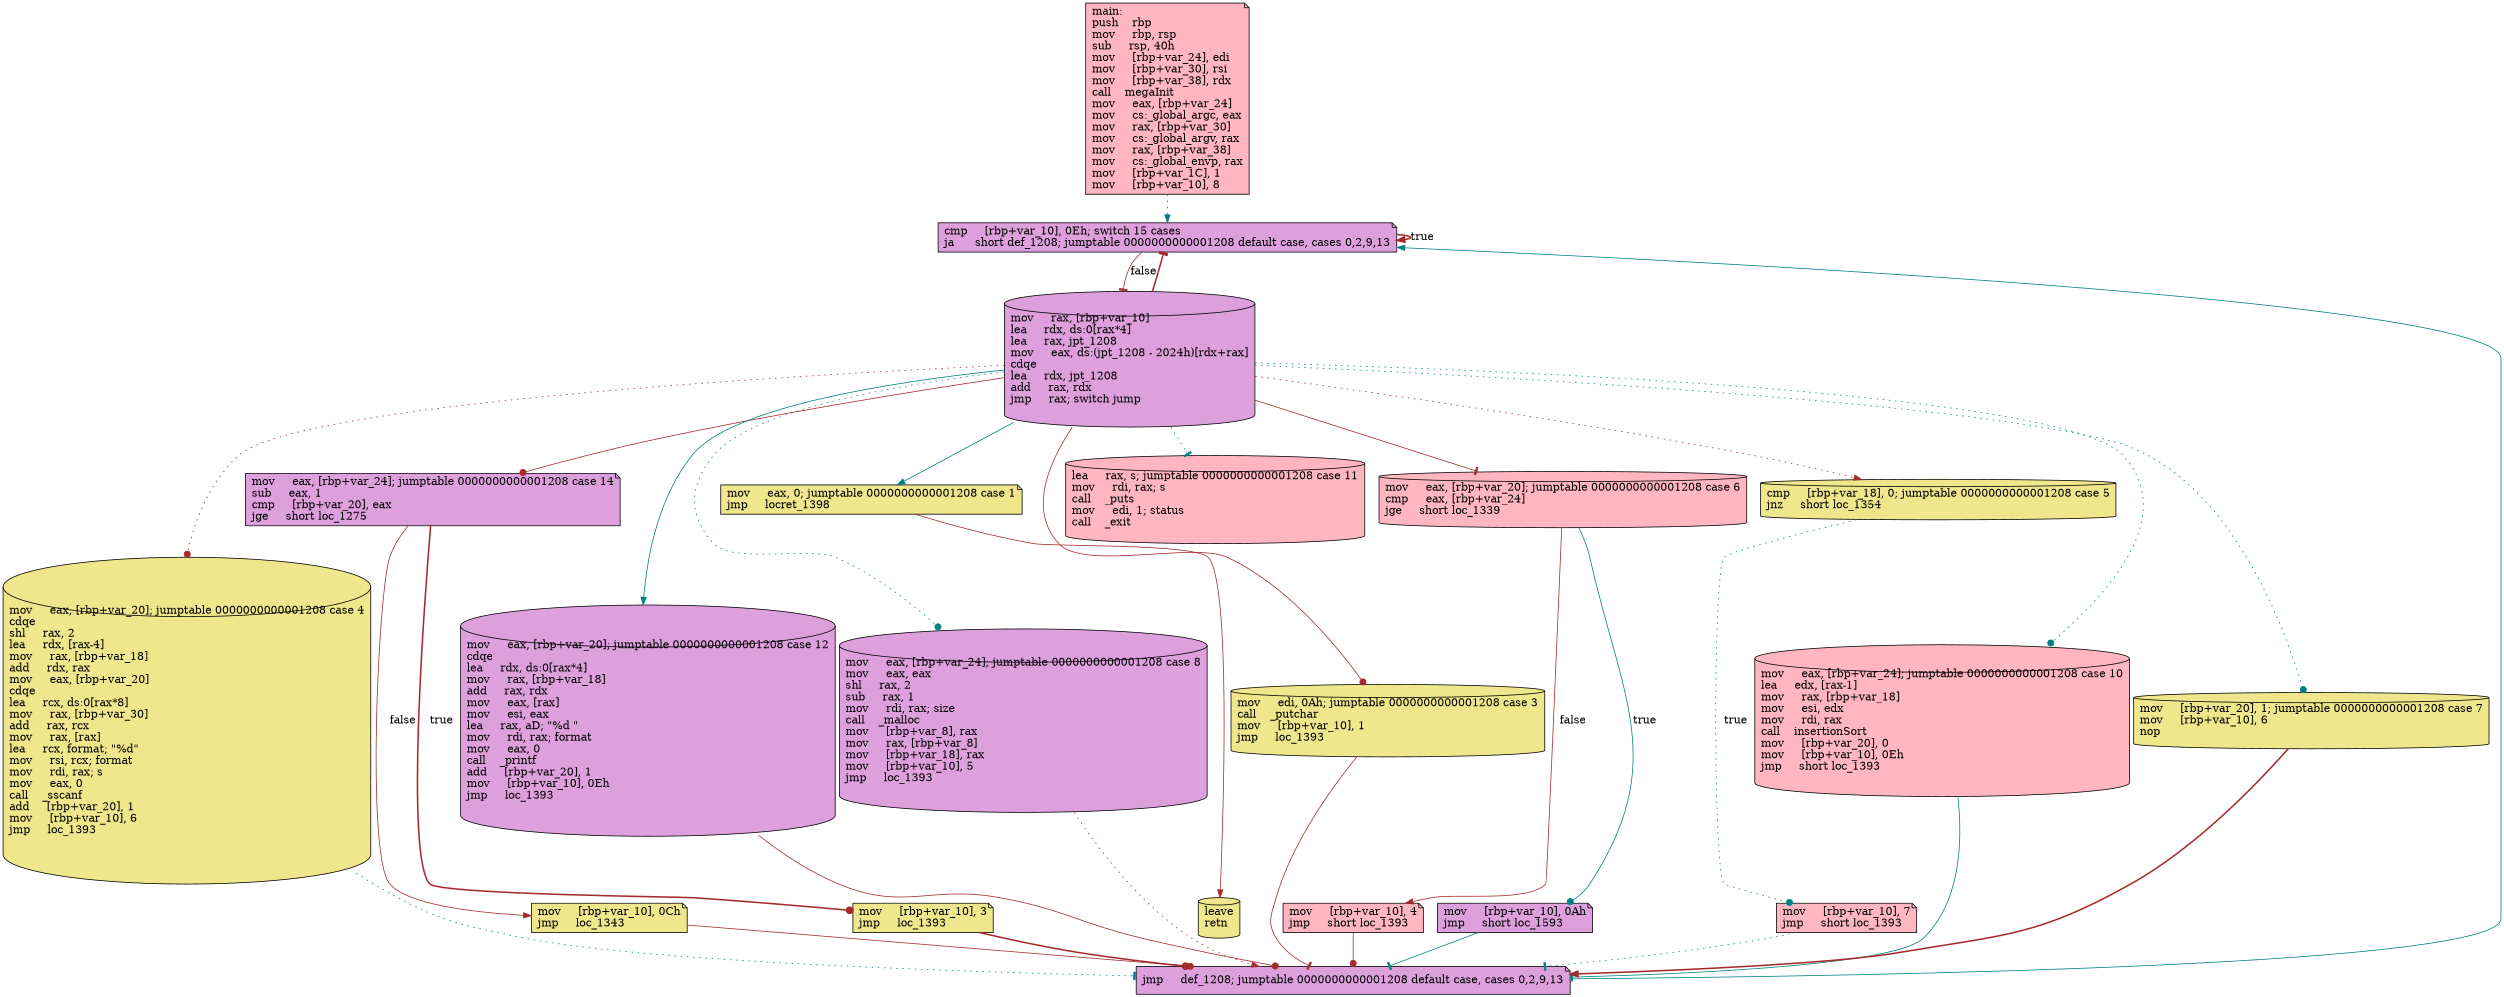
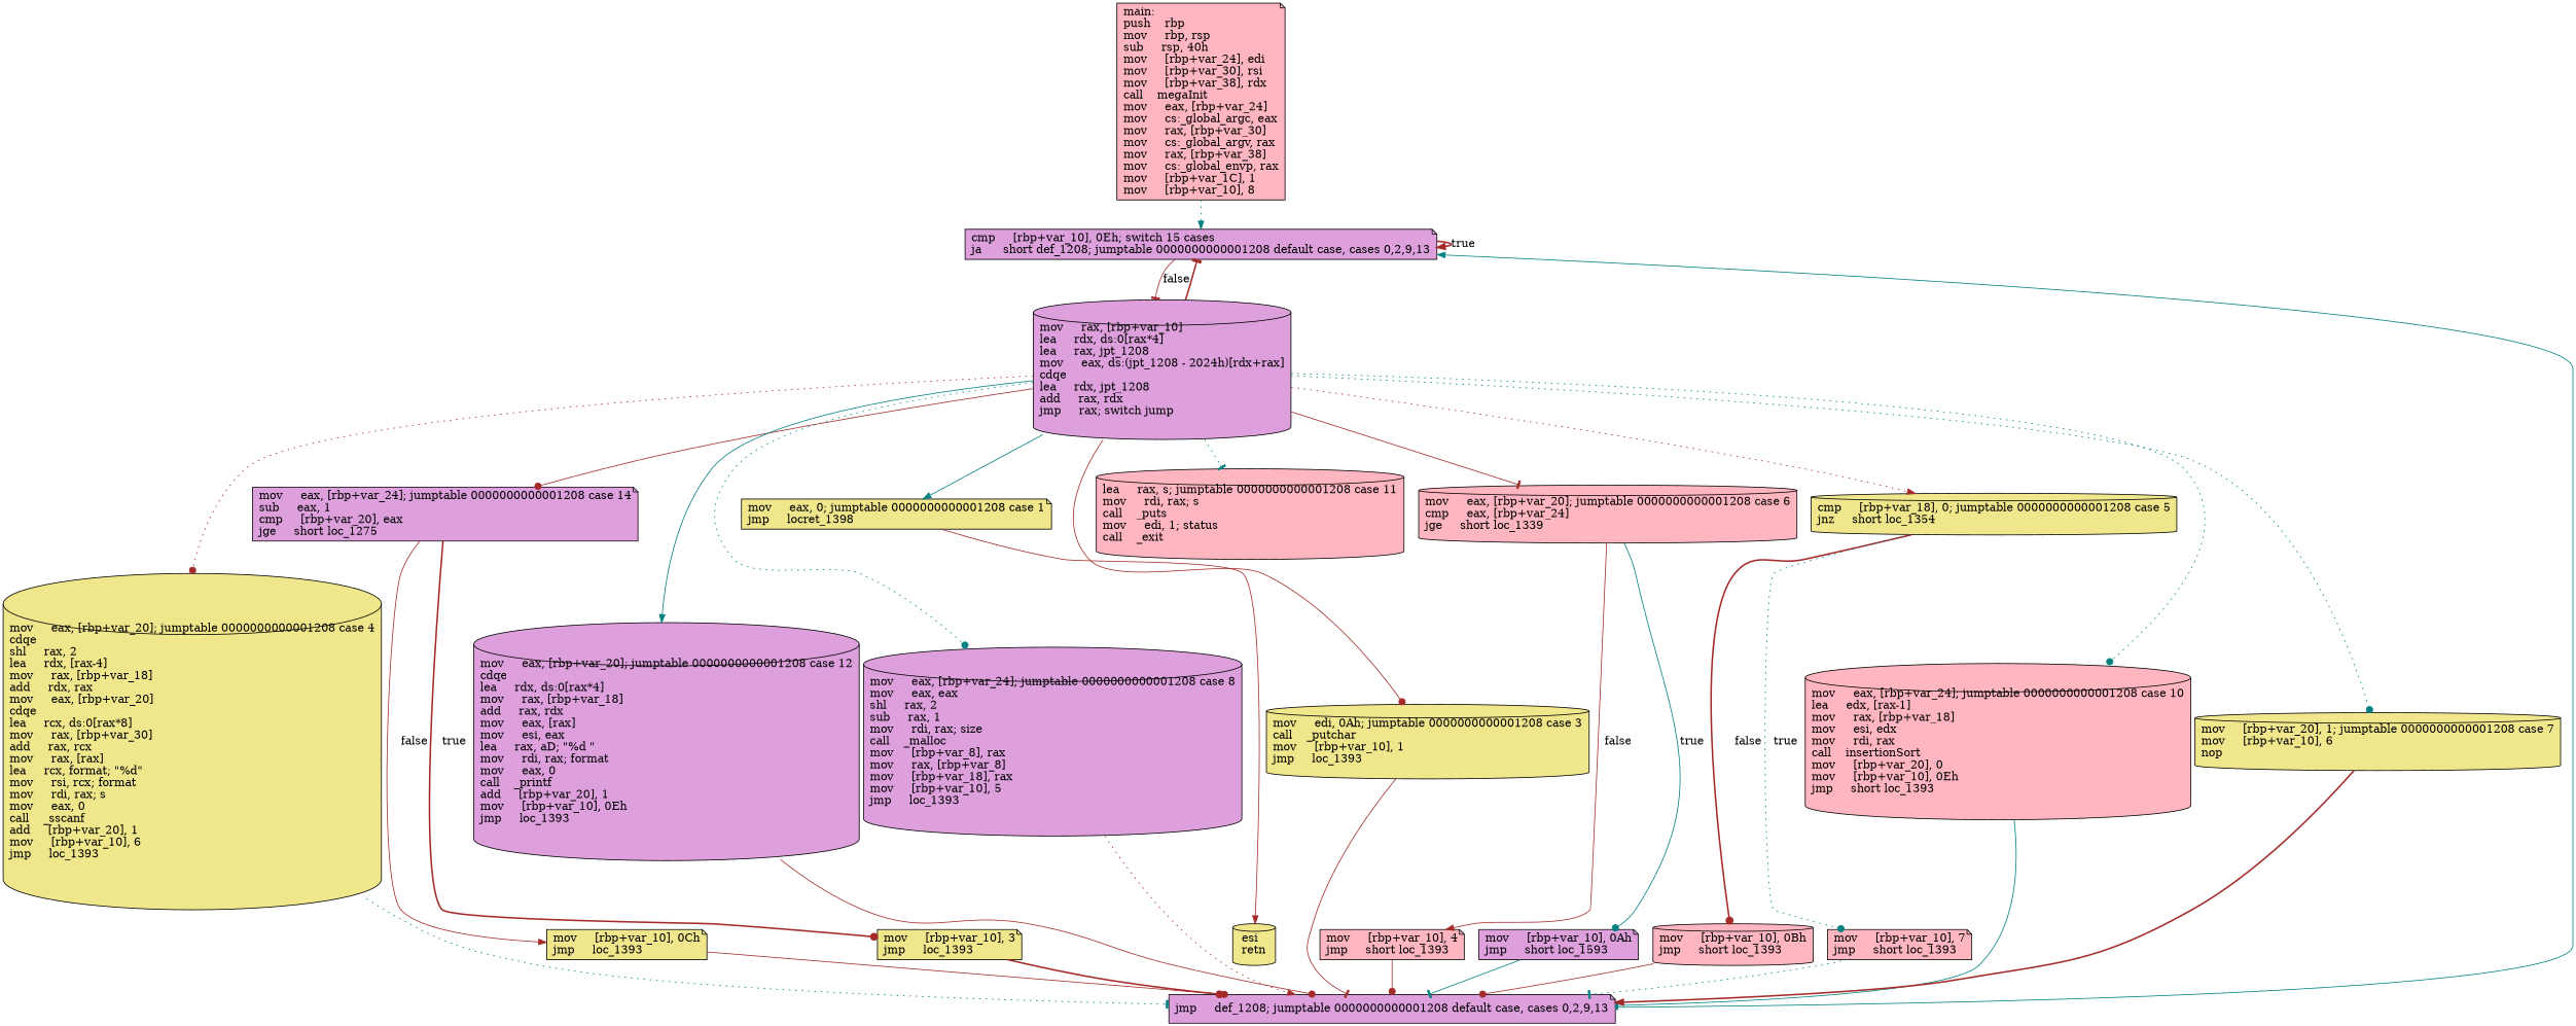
  digraph {
    node [fillcolor=khaki shape=cylinder style=filled]
    edge [arrowhead=dot color=brown style=solid]
    n1 [fillcolor=lightpink label="main:\lpush    rbp\lmov     rbp, rsp\lsub     rsp, 40h\lmov     [rbp+var_24], edi\lmov     [rbp+var_30], rsi\lmov     [rbp+var_38], rdx\lcall    megaInit\lmov     eax, [rbp+var_24]\lmov     cs:_global_argc, eax\lmov     rax, [rbp+var_30]\lmov     cs:_global_argv, rax\lmov     rax, [rbp+var_38]\lmov     cs:_global_envp, rax\lmov     [rbp+var_1C], 1\lmov     [rbp+var_10], 8\l" shape=note]
    n2 [fillcolor=plum label="cmp     [rbp+var_10], 0Eh; switch 15 cases\lja      short def_1208; jumptable 0000000000001208 default case, cases 0,2,9,13\l" shape=note]
    n3 [fillcolor=plum label="mov     rax, [rbp+var_10]\llea     rdx, ds:0[rax*4]\llea     rax, jpt_1208\lmov     eax, ds:(jpt_1208 - 2024h)[rdx+rax]\lcdqe\llea     rdx, jpt_1208\ladd     rax, rdx\ljmp     rax; switch jump\l"]
    n4 [label="mov     eax, [rbp+var_20]; jumptable 0000000000001208 case 4\lcdqe\lshl     rax, 2\llea     rdx, [rax-4]\lmov     rax, [rbp+var_18]\ladd     rdx, rax\lmov     eax, [rbp+var_20]\lcdqe\llea     rcx, ds:0[rax*8]\lmov     rax, [rbp+var_30]\ladd     rax, rcx\lmov     rax, [rax]\llea     rcx, format; \"%d\"\lmov     rsi, rcx; format\lmov     rdi, rax; s\lmov     eax, 0\lcall    _sscanf\ladd     [rbp+var_20], 1\lmov     [rbp+var_10], 6\ljmp     loc_1393\l"]
    n5 [fillcolor=plum label="mov     eax, [rbp+var_24]; jumptable 0000000000001208 case 14\lsub     eax, 1\lcmp     [rbp+var_20], eax\ljge     short loc_1275\l" shape=note]
    n6 [fillcolor=plum label="mov     eax, [rbp+var_20]; jumptable 0000000000001208 case 12\lcdqe\llea     rdx, ds:0[rax*4]\lmov     rax, [rbp+var_18]\ladd     rax, rdx\lmov     eax, [rax]\lmov     esi, eax\llea     rax, aD; \"%d \"\lmov     rdi, rax; format\lmov     eax, 0\lcall    _printf\ladd     [rbp+var_20], 1\lmov     [rbp+var_10], 0Eh\ljmp     loc_1393\l"]
    n7 [fillcolor=plum label="mov     eax, [rbp+var_24]; jumptable 0000000000001208 case 8\lmov     eax, eax\lshl     rax, 2\lsub     rax, 1\lmov     rdi, rax; size\lcall    _malloc\lmov     [rbp+var_8], rax\lmov     rax, [rbp+var_8]\lmov     [rbp+var_18], rax\lmov     [rbp+var_10], 5\ljmp     loc_1393\l"]
    n8 [label="mov     eax, 0; jumptable 0000000000001208 case 1\ljmp     locret_1398\l" shape=note]
    n9 [label="mov     edi, 0Ah; jumptable 0000000000001208 case 3\lcall    _putchar\lmov     [rbp+var_10], 1\ljmp     loc_1393\l"]
    n10 [fillcolor=lightpink label="lea     rax, s; jumptable 0000000000001208 case 11\lmov     rdi, rax; s\lcall    _puts\lmov     edi, 1; status\lcall    _exit\l"]
    n11 [fillcolor=lightpink label="mov     eax, [rbp+var_20]; jumptable 0000000000001208 case 6\lcmp     eax, [rbp+var_24]\ljge     short loc_1339\l"]
    n12 [label="cmp     [rbp+var_18], 0; jumptable 0000000000001208 case 5\ljnz     short loc_1354\l"]
    n13 [fillcolor=lightpink label="mov     eax, [rbp+var_24]; jumptable 0000000000001208 case 10\llea     edx, [rax-1]\lmov     rax, [rbp+var_18]\lmov     esi, edx\lmov     rdi, rax\lcall    insertionSort\lmov     [rbp+var_20], 0\lmov     [rbp+var_10], 0Eh\ljmp     short loc_1393\l"]
    n14 [label="mov     [rbp+var_20], 1; jumptable 0000000000001208 case 7\lmov     [rbp+var_10], 6\lnop\l"]
    n15 [fillcolor=plum label="jmp     def_1208; jumptable 0000000000001208 default case, cases 0,2,9,13\l" shape=note]
-   n16 [label="mov     [rbp+var_10], 0Ch\ljmp     loc_1343\l" shape=note]
+   n16 [label="mov     [rbp+var_10], 0Ch\ljmp     loc_1393\l" shape=note]
    n17 [label="mov     [rbp+var_10], 3\ljmp     loc_1393\l" shape=note]
-   n18 [label="leave\lretn\l"]
+   n18 [label="esi\lretn\l"]
    n19 [fillcolor=lightpink label="mov     [rbp+var_10], 4\ljmp     short loc_1393\l" shape=note]
    n20 [fillcolor=plum label="mov     [rbp+var_10], 0Ah\ljmp     short loc_1593\l" shape=note]
+   n21 [fillcolor=lightpink label="mov     [rbp+var_10], 0Bh\ljmp     short loc_1393\l"]
    n22 [fillcolor=lightpink label="mov     [rbp+var_10], 7\ljmp     short loc_1393\l" shape=note]
    n1 -> n2 [arrowhead=normal color=teal style=dotted]
    n2 -> n2 [arrowhead=normal label=true style=bold]
    n2 -> n3 [arrowhead=tee label=false]
    n3 -> n2 [arrowhead=tee style=bold]
    n3 -> n4 [style=dotted]
    n3 -> n5
    n3 -> n6 [arrowhead=normal color=teal]
    n3 -> n7 [color=teal style=dotted]
    n3 -> n8 [arrowhead=normal color=teal]
    n3 -> n9
    n3 -> n10 [arrowhead=tee color=teal style=dotted]
    n3 -> n11 [arrowhead=tee]
    n3 -> n12 [arrowhead=normal style=dotted]
    n3 -> n13 [color=teal style=dotted]
    n3 -> n14 [color=teal style=dotted]
    n4 -> n15 [arrowhead=tee color=teal style=dotted]
    n5 -> n16 [arrowhead=normal label=false]
    n5 -> n17 [label=true style=bold]
    n6 -> n15
    n7 -> n15 [arrowhead=normal style=dotted]
    n8 -> n18 [arrowhead=normal]
    n9 -> n15 [arrowhead=tee]
    n11 -> n19 [arrowhead=normal label=false]
    n11 -> n20 [color=teal label=true]
+   n12 -> n21 [label=false style=bold]
    n12 -> n22 [color=teal label=true style=dotted]
    n13 -> n15 [arrowhead=tee color=teal]
    n14 -> n15 [arrowhead=normal style=bold]
    n15 -> n2 [arrowhead=normal color=teal]
    n16 -> n15
    n17 -> n15 [style=bold]
    n19 -> n15
    n20 -> n15 [arrowhead=tee color=teal]
+   n21 -> n15
    n22 -> n15 [arrowhead=tee color=teal style=dotted]
  }
